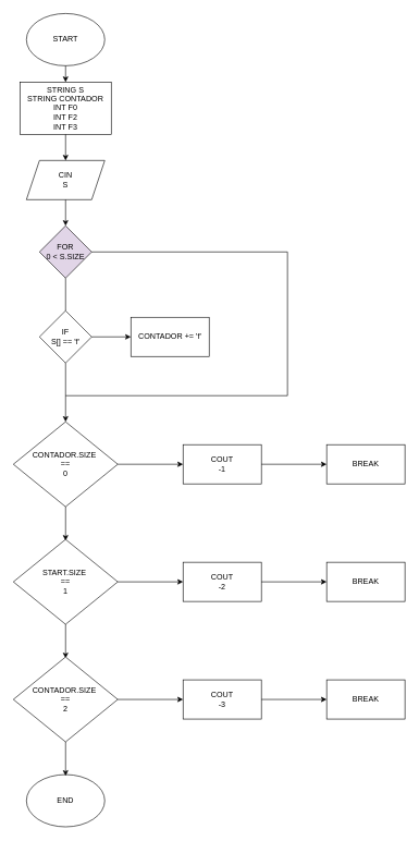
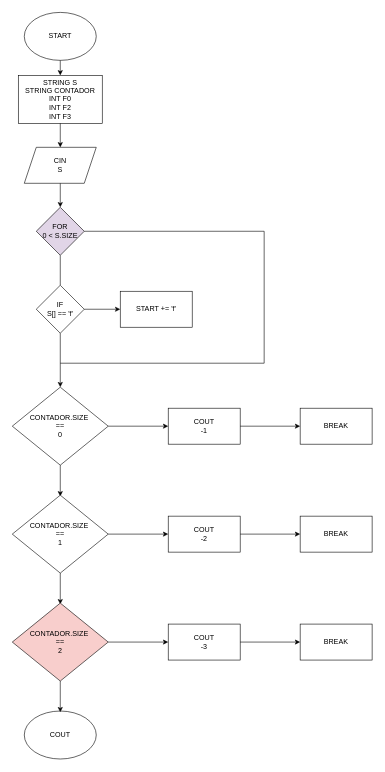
  <mxCell id="0" />
  <mxCell id="1" parent="0" />
  <mxCell id="2" value="START" style="ellipse;whiteSpace=wrap;html=1;" vertex="1" parent="1"><mxGeometry x="40" y="20" width="120" height="80" as="geometry" /></mxCell>
  <mxCell id="3" value="" style="endArrow=classic;html=1;rounded=0;exitX=0.5;exitY=1;exitDx=0;exitDy=0;" edge="1" parent="1" source="2"><mxGeometry width="50" height="50" relative="1" as="geometry"><mxPoint x="400" y="175" as="sourcePoint" /><mxPoint x="100" y="125" as="targetPoint" /></mxGeometry></mxCell>
  <mxCell id="4" value="STRING S&lt;div&gt;STRING CONTADOR&lt;/div&gt;&lt;div&gt;INT F0&lt;/div&gt;&lt;div&gt;INT F2&lt;/div&gt;&lt;div&gt;INT F3&lt;/div&gt;" style="rounded=0;whiteSpace=wrap;html=1;" vertex="1" parent="1"><mxGeometry x="30" y="125" width="140" height="80" as="geometry" /></mxCell>
  <mxCell id="5" value="" style="endArrow=classic;html=1;rounded=0;exitX=0.5;exitY=1;exitDx=0;exitDy=0;" edge="1" parent="1" source="4"><mxGeometry width="50" height="50" relative="1" as="geometry"><mxPoint x="400" y="175" as="sourcePoint" /><mxPoint x="100" y="245" as="targetPoint" /></mxGeometry></mxCell>
  <mxCell id="6" value="CIN&lt;div&gt;S&lt;/div&gt;" style="shape=parallelogram;perimeter=parallelogramPerimeter;whiteSpace=wrap;html=1;fixedSize=1;" vertex="1" parent="1"><mxGeometry x="40" y="245" width="120" height="60" as="geometry" /></mxCell>
  <mxCell id="7" value="" style="endArrow=classic;html=1;rounded=0;exitX=0.5;exitY=1;exitDx=0;exitDy=0;" edge="1" parent="1" source="6"><mxGeometry width="50" height="50" relative="1" as="geometry"><mxPoint x="400" y="375" as="sourcePoint" /><mxPoint x="100" y="345" as="targetPoint" /></mxGeometry></mxCell>
  <mxCell id="8" value="FOR&lt;div&gt;0 &amp;lt; S.SIZE&lt;/div&gt;" style="rhombus;whiteSpace=wrap;html=1;fillColor=#e1d5e7;" vertex="1" parent="1"><mxGeometry x="60" y="345" width="80" height="80" as="geometry" /></mxCell>
  <mxCell id="9" value="" style="endArrow=none;html=1;rounded=0;exitX=0.5;exitY=1;exitDx=0;exitDy=0;" edge="1" parent="1" source="8"><mxGeometry width="50" height="50" relative="1" as="geometry"><mxPoint x="400" y="375" as="sourcePoint" /><mxPoint x="100" y="475" as="targetPoint" /></mxGeometry></mxCell>
  <mxCell id="10" value="IF&lt;div&gt;S[] == 'f'&lt;/div&gt;" style="rhombus;whiteSpace=wrap;html=1;" vertex="1" parent="1"><mxGeometry x="60" y="475" width="80" height="80" as="geometry" /></mxCell>
  <mxCell id="11" value="" style="endArrow=classic;html=1;rounded=0;exitX=1;exitY=0.5;exitDx=0;exitDy=0;" edge="1" parent="1" source="10"><mxGeometry width="50" height="50" relative="1" as="geometry"><mxPoint x="400" y="375" as="sourcePoint" /><mxPoint x="200" y="515" as="targetPoint" /></mxGeometry></mxCell>
- <mxCell id="12" value="CONTADOR += 'f'" style="rounded=0;whiteSpace=wrap;html=1;" vertex="1" parent="1"><mxGeometry x="200" y="485" width="120" height="60" as="geometry" /></mxCell>
+ <mxCell id="12" value="START += 'f'" style="rounded=0;whiteSpace=wrap;html=1;" vertex="1" parent="1"><mxGeometry x="200" y="485" width="120" height="60" as="geometry" /></mxCell>
  <mxCell id="13" value="" style="endArrow=none;html=1;rounded=0;exitX=1;exitY=0.5;exitDx=0;exitDy=0;" edge="1" parent="1" source="8"><mxGeometry width="50" height="50" relative="1" as="geometry"><mxPoint x="400" y="415" as="sourcePoint" /><mxPoint x="440" y="385" as="targetPoint" /></mxGeometry></mxCell>
  <mxCell id="14" value="" style="endArrow=none;html=1;rounded=0;" edge="1" parent="1"><mxGeometry width="50" height="50" relative="1" as="geometry"><mxPoint x="440" y="605" as="sourcePoint" /><mxPoint x="440" y="385" as="targetPoint" /></mxGeometry></mxCell>
  <mxCell id="15" value="" style="endArrow=classic;html=1;rounded=0;exitX=0.5;exitY=1;exitDx=0;exitDy=0;" edge="1" parent="1" source="10"><mxGeometry width="50" height="50" relative="1" as="geometry"><mxPoint x="400" y="515" as="sourcePoint" /><mxPoint x="100" y="645" as="targetPoint" /></mxGeometry></mxCell>
  <mxCell id="16" value="" style="endArrow=none;html=1;rounded=0;" edge="1" parent="1"><mxGeometry width="50" height="50" relative="1" as="geometry"><mxPoint x="100" y="605" as="sourcePoint" /><mxPoint x="440" y="605" as="targetPoint" /></mxGeometry></mxCell>
  <mxCell id="17" value="CONTADOR.SIZE&amp;nbsp;&lt;div&gt;==&lt;/div&gt;&lt;div&gt;0&lt;/div&gt;" style="rhombus;whiteSpace=wrap;html=1;" vertex="1" parent="1"><mxGeometry x="20" y="645" width="160" height="130" as="geometry" /></mxCell>
  <mxCell id="18" value="" style="endArrow=classic;html=1;rounded=0;exitX=1;exitY=0.5;exitDx=0;exitDy=0;" edge="1" parent="1" source="17"><mxGeometry width="50" height="50" relative="1" as="geometry"><mxPoint x="400" y="615" as="sourcePoint" /><mxPoint x="280" y="710" as="targetPoint" /></mxGeometry></mxCell>
  <mxCell id="19" value="COUT&lt;div&gt;-1&lt;/div&gt;" style="rounded=0;whiteSpace=wrap;html=1;" vertex="1" parent="1"><mxGeometry x="280" y="680" width="120" height="60" as="geometry" /></mxCell>
  <mxCell id="20" value="" style="endArrow=classic;html=1;rounded=0;exitX=1;exitY=0.5;exitDx=0;exitDy=0;" edge="1" parent="1" source="19"><mxGeometry width="50" height="50" relative="1" as="geometry"><mxPoint x="400" y="615" as="sourcePoint" /><mxPoint x="500" y="710" as="targetPoint" /></mxGeometry></mxCell>
  <mxCell id="21" value="" style="endArrow=classic;html=1;rounded=0;exitX=0.5;exitY=1;exitDx=0;exitDy=0;" edge="1" parent="1" source="17"><mxGeometry width="50" height="50" relative="1" as="geometry"><mxPoint x="400" y="615" as="sourcePoint" /><mxPoint x="100" y="827" as="targetPoint" /></mxGeometry></mxCell>
- <mxCell id="22" value="START.SIZE&amp;nbsp;&lt;div&gt;==&lt;/div&gt;&lt;div&gt;1&lt;/div&gt;" style="rhombus;whiteSpace=wrap;html=1;" vertex="1" parent="1"><mxGeometry x="20" y="825" width="160" height="130" as="geometry" /></mxCell>
+ <mxCell id="22" value="CONTADOR.SIZE&amp;nbsp;&lt;div&gt;==&lt;/div&gt;&lt;div&gt;1&lt;/div&gt;" style="rhombus;whiteSpace=wrap;html=1;" vertex="1" parent="1"><mxGeometry x="20" y="825" width="160" height="130" as="geometry" /></mxCell>
  <mxCell id="23" value="" style="endArrow=classic;html=1;rounded=0;exitX=1;exitY=0.5;exitDx=0;exitDy=0;" edge="1" parent="1" source="22"><mxGeometry width="50" height="50" relative="1" as="geometry"><mxPoint x="400" y="795" as="sourcePoint" /><mxPoint x="280" y="890" as="targetPoint" /></mxGeometry></mxCell>
  <mxCell id="24" value="COUT&lt;div&gt;-2&lt;/div&gt;" style="rounded=0;whiteSpace=wrap;html=1;" vertex="1" parent="1"><mxGeometry x="280" y="860" width="120" height="60" as="geometry" /></mxCell>
  <mxCell id="25" value="" style="endArrow=classic;html=1;rounded=0;exitX=1;exitY=0.5;exitDx=0;exitDy=0;" edge="1" parent="1" source="24"><mxGeometry width="50" height="50" relative="1" as="geometry"><mxPoint x="400" y="795" as="sourcePoint" /><mxPoint x="500" y="890" as="targetPoint" /></mxGeometry></mxCell>
  <mxCell id="26" value="" style="endArrow=classic;html=1;rounded=0;exitX=0.5;exitY=1;exitDx=0;exitDy=0;" edge="1" parent="1" source="22"><mxGeometry width="50" height="50" relative="1" as="geometry"><mxPoint x="400" y="795" as="sourcePoint" /><mxPoint x="100" y="1007" as="targetPoint" /></mxGeometry></mxCell>
- <mxCell id="27" value="CONTADOR.SIZE&amp;nbsp;&lt;div&gt;==&lt;/div&gt;&lt;div&gt;2&lt;/div&gt;" style="rhombus;whiteSpace=wrap;html=1;" vertex="1" parent="1"><mxGeometry x="20" y="1005" width="160" height="130" as="geometry" /></mxCell>
+ <mxCell id="27" value="CONTADOR.SIZE&amp;nbsp;&lt;div&gt;==&lt;/div&gt;&lt;div&gt;2&lt;/div&gt;" style="rhombus;whiteSpace=wrap;html=1;fillColor=#f8cecc;" vertex="1" parent="1"><mxGeometry x="20" y="1005" width="160" height="130" as="geometry" /></mxCell>
  <mxCell id="28" value="" style="endArrow=classic;html=1;rounded=0;exitX=1;exitY=0.5;exitDx=0;exitDy=0;" edge="1" parent="1" source="27"><mxGeometry width="50" height="50" relative="1" as="geometry"><mxPoint x="400" y="975" as="sourcePoint" /><mxPoint x="280" y="1070" as="targetPoint" /></mxGeometry></mxCell>
  <mxCell id="29" value="COUT&lt;div&gt;-3&lt;/div&gt;" style="rounded=0;whiteSpace=wrap;html=1;" vertex="1" parent="1"><mxGeometry x="280" y="1040" width="120" height="60" as="geometry" /></mxCell>
  <mxCell id="30" value="" style="endArrow=classic;html=1;rounded=0;exitX=1;exitY=0.5;exitDx=0;exitDy=0;" edge="1" parent="1" source="29"><mxGeometry width="50" height="50" relative="1" as="geometry"><mxPoint x="400" y="975" as="sourcePoint" /><mxPoint x="500" y="1070" as="targetPoint" /></mxGeometry></mxCell>
- <mxCell id="31" value="END" style="ellipse;whiteSpace=wrap;html=1;" vertex="1" parent="1"><mxGeometry x="40" y="1185" width="120" height="80" as="geometry" /></mxCell>
+ <mxCell id="31" value="COUT" style="ellipse;whiteSpace=wrap;html=1;" vertex="1" parent="1"><mxGeometry x="40" y="1185" width="120" height="80" as="geometry" /></mxCell>
  <mxCell id="32" value="" style="endArrow=classic;html=1;rounded=0;exitX=0.5;exitY=1;exitDx=0;exitDy=0;" edge="1" parent="1" source="27"><mxGeometry width="50" height="50" relative="1" as="geometry"><mxPoint x="400" y="975" as="sourcePoint" /><mxPoint x="100" y="1187" as="targetPoint" /></mxGeometry></mxCell>
  <mxCell id="33" value="BREAK" style="rounded=0;whiteSpace=wrap;html=1;" vertex="1" parent="1"><mxGeometry x="500" y="1040" width="120" height="60" as="geometry" /></mxCell>
  <mxCell id="34" value="BREAK" style="rounded=0;whiteSpace=wrap;html=1;" vertex="1" parent="1"><mxGeometry x="500" y="860" width="120" height="60" as="geometry" /></mxCell>
  <mxCell id="35" value="BREAK" style="rounded=0;whiteSpace=wrap;html=1;" vertex="1" parent="1"><mxGeometry x="500" y="680" width="120" height="60" as="geometry" /></mxCell>
